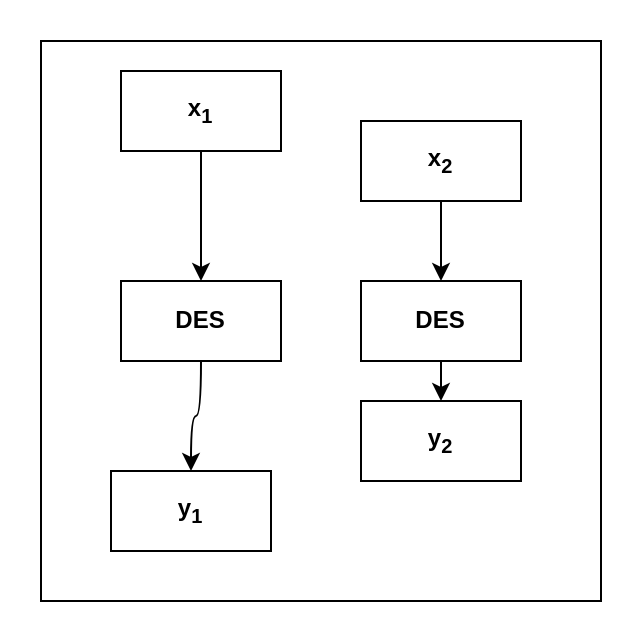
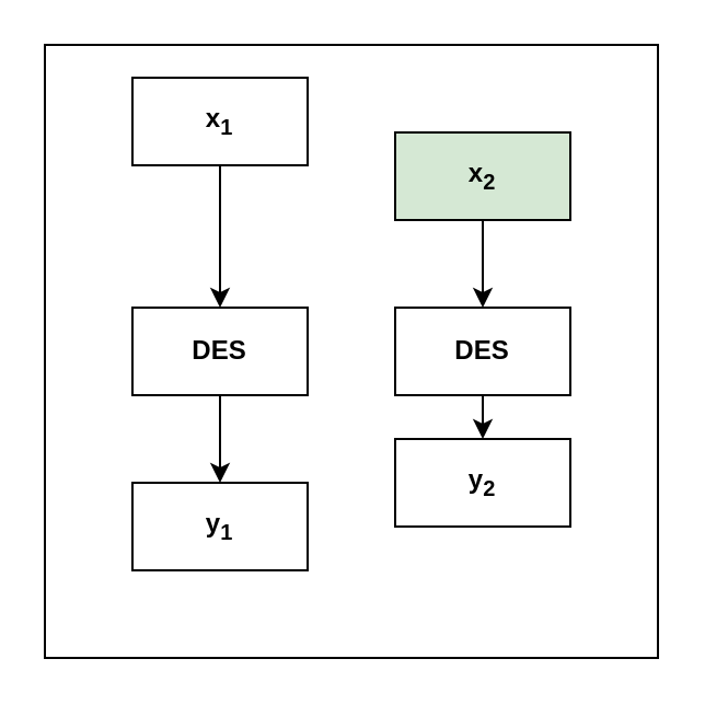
  <mxCell id="0" />
  <mxCell id="1" parent="0" />
  <mxCell id="2" value="" style="rounded=0;whiteSpace=wrap;html=1;" vertex="1" parent="1"><mxGeometry y="20" width="280" height="280" as="geometry" x="20" /></mxCell>
  <mxCell id="3" style="edgeStyle=orthogonalEdgeStyle;curved=1;orthogonalLoop=1;jettySize=auto;html=1;entryX=0.5;entryY=0;entryDx=0;entryDy=0;fontStyle=1" edge="1" parent="1" source="4" target="6"><mxGeometry relative="1" as="geometry" /></mxCell>
  <mxCell id="4" value="x&lt;sub&gt;1&lt;/sub&gt;" style="rounded=0;whiteSpace=wrap;html=1;fontStyle=1" vertex="1" parent="1"><mxGeometry x="60" y="35" width="80" height="40" as="geometry" /></mxCell>
  <mxCell id="5" style="edgeStyle=orthogonalEdgeStyle;curved=1;orthogonalLoop=1;jettySize=auto;html=1;entryX=0.5;entryY=0;entryDx=0;entryDy=0;fontStyle=1" edge="1" parent="1" source="6" target="7"><mxGeometry relative="1" as="geometry" /></mxCell>
  <mxCell id="6" value="DES" style="rounded=0;whiteSpace=wrap;html=1;fontStyle=1" vertex="1" parent="1"><mxGeometry x="60" y="140" width="80" height="40" as="geometry" /></mxCell>
- <mxCell id="7" value="y&lt;sub&gt;1&lt;/sub&gt;" style="rounded=0;whiteSpace=wrap;html=1;fontStyle=1" vertex="1" parent="1"><mxGeometry x="55" y="235" width="80" height="40" as="geometry" /></mxCell>
+ <mxCell id="7" value="y&lt;sub&gt;1&lt;/sub&gt;" style="rounded=0;whiteSpace=wrap;html=1;fontStyle=1" vertex="1" parent="1"><mxGeometry x="60" y="220" width="80" height="40" as="geometry" /></mxCell>
  <mxCell id="8" style="edgeStyle=orthogonalEdgeStyle;curved=1;orthogonalLoop=1;jettySize=auto;html=1;entryX=0.5;entryY=0;entryDx=0;entryDy=0;fontStyle=1" edge="1" parent="1" source="9" target="11"><mxGeometry relative="1" as="geometry" /></mxCell>
- <mxCell id="9" value="x&lt;sub&gt;2&lt;/sub&gt;" style="rounded=0;whiteSpace=wrap;html=1;fontStyle=1" vertex="1" parent="1"><mxGeometry x="180" y="60" width="80" height="40" as="geometry" /></mxCell>
+ <mxCell id="9" value="x&lt;sub&gt;2&lt;/sub&gt;" style="rounded=0;whiteSpace=wrap;html=1;fontStyle=1;fillColor=#d5e8d4;" vertex="1" parent="1"><mxGeometry x="180" y="60" width="80" height="40" as="geometry" /></mxCell>
  <mxCell id="10" style="edgeStyle=orthogonalEdgeStyle;curved=1;orthogonalLoop=1;jettySize=auto;html=1;entryX=0.5;entryY=0;entryDx=0;entryDy=0;fontStyle=1" edge="1" parent="1" source="11" target="12"><mxGeometry relative="1" as="geometry" /></mxCell>
  <mxCell id="11" value="DES" style="rounded=0;whiteSpace=wrap;html=1;fontStyle=1" vertex="1" parent="1"><mxGeometry x="180" y="140" width="80" height="40" as="geometry" /></mxCell>
  <mxCell id="12" value="y&lt;sub&gt;2&lt;/sub&gt;" style="rounded=0;whiteSpace=wrap;html=1;fontStyle=1" vertex="1" parent="1"><mxGeometry x="180" y="200" width="80" height="40" as="geometry" /></mxCell>
